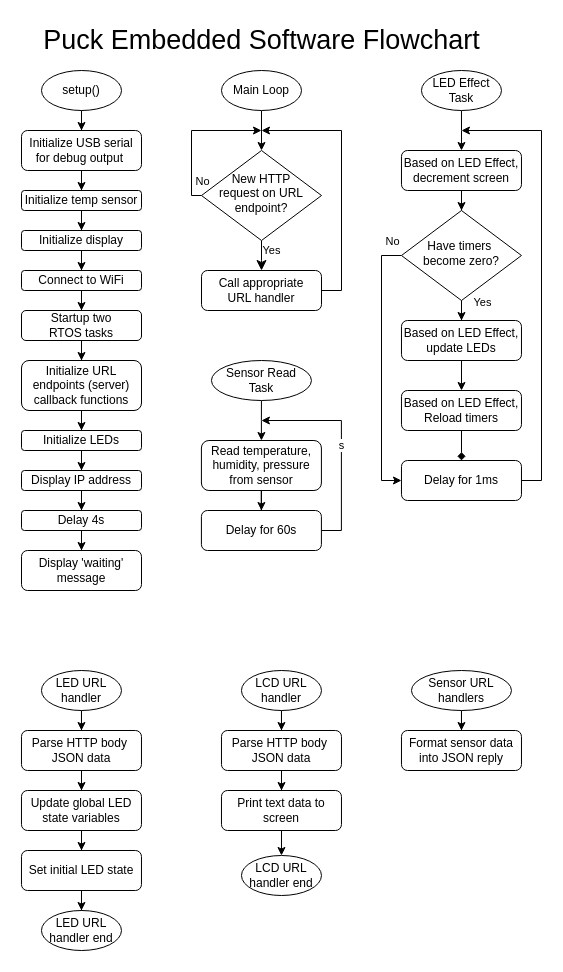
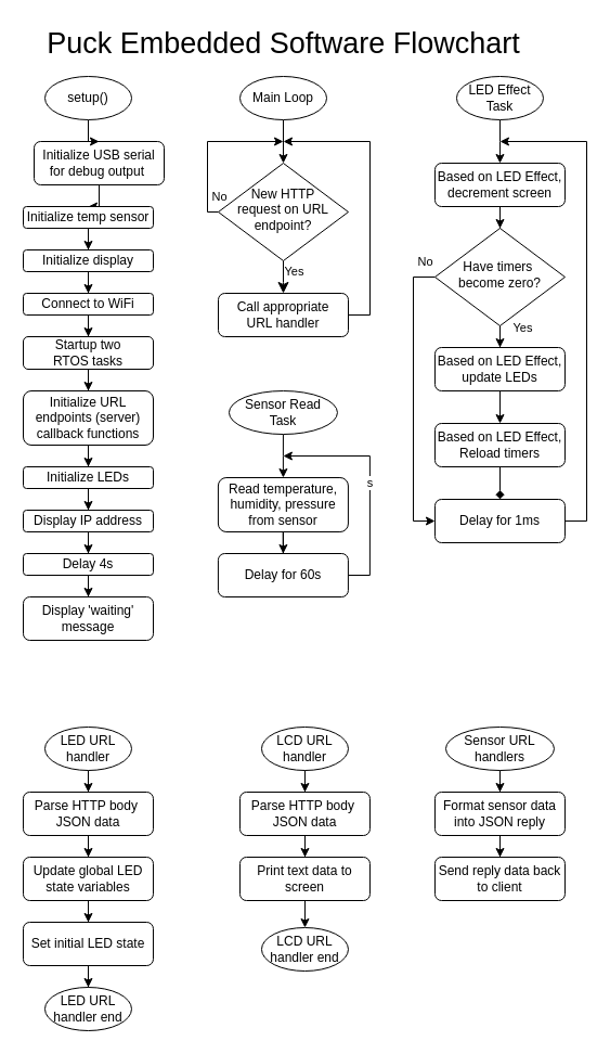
  <mxCell id="0" />
  <mxCell id="1" parent="0" />
  <mxCell id="2" style="edgeStyle=orthogonalEdgeStyle;rounded=0;orthogonalLoop=1;jettySize=auto;html=1;entryX=0.5;entryY=0;entryDx=0;entryDy=0;" edge="1" parent="1" source="3" target="5"><mxGeometry relative="1" as="geometry" /></mxCell>
- <mxCell id="3" value="Initialize USB serial for debug output&amp;nbsp;" style="rounded=1;whiteSpace=wrap;html=1;fontSize=12;glass=0;strokeWidth=1;shadow=0;" parent="1" vertex="1"><mxGeometry x="21" y="130" width="120" height="40" as="geometry" /></mxCell>
+ <mxCell id="3" value="Initialize USB serial for debug output&amp;nbsp;" style="rounded=1;whiteSpace=wrap;html=1;fontSize=12;glass=0;strokeWidth=1;shadow=0;" parent="1" vertex="1"><mxGeometry x="31" y="130" width="120" height="40" as="geometry" /></mxCell>
  <mxCell id="4" style="edgeStyle=orthogonalEdgeStyle;rounded=0;orthogonalLoop=1;jettySize=auto;html=1;" edge="1" parent="1" source="5" target="14"><mxGeometry relative="1" as="geometry" /></mxCell>
  <mxCell id="5" value="Initialize temp sensor" style="rounded=1;whiteSpace=wrap;html=1;fontSize=12;glass=0;strokeWidth=1;shadow=0;" parent="1" vertex="1"><mxGeometry x="21" y="190" width="120" height="20" as="geometry" /></mxCell>
  <mxCell id="6" value="Yes" style="edgeStyle=orthogonalEdgeStyle;rounded=0;html=1;jettySize=auto;orthogonalLoop=1;fontSize=11;endArrow=classic;endFill=1;endSize=8;strokeWidth=1;shadow=0;labelBackgroundColor=none;entryX=0.5;entryY=0;entryDx=0;entryDy=0;exitX=0.5;exitY=1;exitDx=0;exitDy=0;" parent="1" source="7" target="9" edge="1"><mxGeometry x="-0.333" y="10" relative="1" as="geometry"><mxPoint as="offset" /><Array as="points"><mxPoint x="261" y="260" /><mxPoint x="261" y="260" /></Array></mxGeometry></mxCell>
  <mxCell id="7" value="New HTTP&lt;br&gt;request on URL endpoint?" style="rhombus;whiteSpace=wrap;html=1;shadow=0;fontFamily=Helvetica;fontSize=12;align=center;strokeWidth=1;spacing=6;spacingTop=-4;" parent="1" vertex="1"><mxGeometry x="201" y="150" width="120" height="90" as="geometry" /></mxCell>
  <mxCell id="8" style="edgeStyle=orthogonalEdgeStyle;rounded=0;orthogonalLoop=1;jettySize=auto;html=1;endArrow=classic;endFill=1;exitX=1;exitY=0.5;exitDx=0;exitDy=0;" edge="1" parent="1" source="9"><mxGeometry relative="1" as="geometry"><mxPoint x="261" y="130" as="targetPoint" /><Array as="points"><mxPoint x="341" y="290" /><mxPoint x="341" y="130" /></Array></mxGeometry></mxCell>
  <mxCell id="9" value="Call appropriate&lt;br&gt;URL handler" style="rounded=1;whiteSpace=wrap;html=1;fontSize=12;glass=0;strokeWidth=1;shadow=0;" parent="1" vertex="1"><mxGeometry x="201" y="270" width="120" height="40" as="geometry" /></mxCell>
  <mxCell id="10" value="Puck Embedded Software Flowchart" style="text;html=1;align=center;verticalAlign=middle;resizable=0;points=[];autosize=1;strokeColor=none;fillColor=none;rotation=0;fontSize=27;" vertex="1" parent="1"><mxGeometry x="36" y="20" width="450" height="40" as="geometry" /></mxCell>
  <mxCell id="11" style="edgeStyle=orthogonalEdgeStyle;rounded=0;orthogonalLoop=1;jettySize=auto;html=1;entryX=0.5;entryY=0;entryDx=0;entryDy=0;" edge="1" parent="1" source="12" target="3"><mxGeometry relative="1" as="geometry" /></mxCell>
  <mxCell id="12" value="setup()" style="ellipse;whiteSpace=wrap;html=1;" vertex="1" parent="1"><mxGeometry x="41" y="70" width="80" height="40" as="geometry" /></mxCell>
  <mxCell id="13" style="edgeStyle=orthogonalEdgeStyle;rounded=0;orthogonalLoop=1;jettySize=auto;html=1;entryX=0.5;entryY=0;entryDx=0;entryDy=0;" edge="1" parent="1" source="14" target="20"><mxGeometry relative="1" as="geometry" /></mxCell>
  <mxCell id="14" value="Initialize display" style="rounded=1;whiteSpace=wrap;html=1;fontSize=12;glass=0;strokeWidth=1;shadow=0;" vertex="1" parent="1"><mxGeometry x="21" y="230" width="120" height="20" as="geometry" /></mxCell>
  <mxCell id="15" style="edgeStyle=orthogonalEdgeStyle;rounded=0;orthogonalLoop=1;jettySize=auto;html=1;" edge="1" parent="1" source="16" target="18"><mxGeometry relative="1" as="geometry" /></mxCell>
  <mxCell id="16" value="Startup two &lt;br&gt;RTOS tasks" style="rounded=1;whiteSpace=wrap;html=1;fontSize=12;glass=0;strokeWidth=1;shadow=0;" vertex="1" parent="1"><mxGeometry x="21" y="310" width="120" height="30" as="geometry" /></mxCell>
  <mxCell id="17" style="edgeStyle=orthogonalEdgeStyle;rounded=0;orthogonalLoop=1;jettySize=auto;html=1;" edge="1" parent="1" source="18" target="22"><mxGeometry relative="1" as="geometry" /></mxCell>
  <mxCell id="18" value="Initialize URL&lt;br&gt;endpoints (server)&lt;br&gt;callback functions" style="rounded=1;whiteSpace=wrap;html=1;fontSize=12;glass=0;strokeWidth=1;shadow=0;" vertex="1" parent="1"><mxGeometry x="21" y="360" width="120" height="50" as="geometry" /></mxCell>
  <mxCell id="19" style="edgeStyle=orthogonalEdgeStyle;rounded=0;orthogonalLoop=1;jettySize=auto;html=1;entryX=0.5;entryY=0;entryDx=0;entryDy=0;" edge="1" parent="1" source="20" target="16"><mxGeometry relative="1" as="geometry" /></mxCell>
  <mxCell id="20" value="Connect to WiFi" style="rounded=1;whiteSpace=wrap;html=1;fontSize=12;glass=0;strokeWidth=1;shadow=0;" vertex="1" parent="1"><mxGeometry x="21" y="270" width="120" height="20" as="geometry" /></mxCell>
  <mxCell id="21" style="edgeStyle=orthogonalEdgeStyle;rounded=0;orthogonalLoop=1;jettySize=auto;html=1;" edge="1" parent="1" source="22" target="24"><mxGeometry relative="1" as="geometry" /></mxCell>
  <mxCell id="22" value="Initialize LEDs" style="rounded=1;whiteSpace=wrap;html=1;fontSize=12;glass=0;strokeWidth=1;shadow=0;" vertex="1" parent="1"><mxGeometry x="21" y="430" width="120" height="20" as="geometry" /></mxCell>
  <mxCell id="23" style="edgeStyle=orthogonalEdgeStyle;rounded=0;orthogonalLoop=1;jettySize=auto;html=1;entryX=0.5;entryY=0;entryDx=0;entryDy=0;" edge="1" parent="1" source="24" target="26"><mxGeometry relative="1" as="geometry" /></mxCell>
  <mxCell id="24" value="Display IP address" style="rounded=1;whiteSpace=wrap;html=1;fontSize=12;glass=0;strokeWidth=1;shadow=0;" vertex="1" parent="1"><mxGeometry x="21" y="470" width="120" height="20" as="geometry" /></mxCell>
  <mxCell id="25" style="edgeStyle=orthogonalEdgeStyle;rounded=0;orthogonalLoop=1;jettySize=auto;html=1;" edge="1" parent="1" source="26" target="27"><mxGeometry relative="1" as="geometry" /></mxCell>
  <mxCell id="26" value="Delay 4s" style="rounded=1;whiteSpace=wrap;html=1;fontSize=12;glass=0;strokeWidth=1;shadow=0;" vertex="1" parent="1"><mxGeometry x="21" y="510" width="120" height="20" as="geometry" /></mxCell>
  <mxCell id="27" value="Display 'waiting'&lt;br&gt;message" style="rounded=1;whiteSpace=wrap;html=1;fontSize=12;glass=0;strokeWidth=1;shadow=0;" vertex="1" parent="1"><mxGeometry x="21" y="550" width="120" height="40" as="geometry" /></mxCell>
  <mxCell id="28" style="edgeStyle=orthogonalEdgeStyle;rounded=0;orthogonalLoop=1;jettySize=auto;html=1;exitX=0;exitY=0.5;exitDx=0;exitDy=0;" edge="1" parent="1" source="7"><mxGeometry relative="1" as="geometry"><mxPoint x="261" y="130" as="targetPoint" /><Array as="points"><mxPoint x="191" y="195" /><mxPoint x="191" y="130" /></Array></mxGeometry></mxCell>
  <mxCell id="29" value="No" style="edgeLabel;html=1;align=center;verticalAlign=middle;resizable=0;points=[];" vertex="1" connectable="0" parent="28"><mxGeometry x="-0.716" relative="1" as="geometry"><mxPoint x="10" y="-4" as="offset" /></mxGeometry></mxCell>
  <mxCell id="30" style="edgeStyle=orthogonalEdgeStyle;rounded=0;orthogonalLoop=1;jettySize=auto;html=1;entryX=0.5;entryY=0;entryDx=0;entryDy=0;" edge="1" parent="1" source="31" target="7"><mxGeometry relative="1" as="geometry" /></mxCell>
  <mxCell id="31" value="Main Loop" style="ellipse;whiteSpace=wrap;html=1;" vertex="1" parent="1"><mxGeometry x="221" y="70" width="80" height="40" as="geometry" /></mxCell>
  <mxCell id="32" value="s" style="edgeStyle=orthogonalEdgeStyle;rounded=0;orthogonalLoop=1;jettySize=auto;html=1;endArrow=classic;endFill=1;exitX=1;exitY=0.5;exitDx=0;exitDy=0;" edge="1" parent="1" source="33"><mxGeometry relative="1" as="geometry"><mxPoint x="260.91" y="420" as="targetPoint" /><Array as="points"><mxPoint x="340.94" y="530" /><mxPoint x="340.94" y="420" /></Array></mxGeometry></mxCell>
  <mxCell id="33" value="Delay for 60s" style="rounded=1;whiteSpace=wrap;html=1;fontSize=12;glass=0;strokeWidth=1;shadow=0;" vertex="1" parent="1"><mxGeometry x="200.91" y="510" width="120" height="40" as="geometry" /></mxCell>
  <mxCell id="34" style="edgeStyle=orthogonalEdgeStyle;rounded=0;orthogonalLoop=1;jettySize=auto;html=1;entryX=0.5;entryY=0;entryDx=0;entryDy=0;" edge="1" parent="1" source="35"><mxGeometry relative="1" as="geometry"><mxPoint x="260.91" y="440" as="targetPoint" /></mxGeometry></mxCell>
  <mxCell id="35" value="Sensor Read&lt;br&gt;Task" style="ellipse;whiteSpace=wrap;html=1;" vertex="1" parent="1"><mxGeometry x="210.94" y="360" width="100" height="40" as="geometry" /></mxCell>
  <mxCell id="36" style="edgeStyle=orthogonalEdgeStyle;rounded=0;orthogonalLoop=1;jettySize=auto;html=1;endArrow=classic;endFill=1;exitX=1;exitY=0.5;exitDx=0;exitDy=0;" edge="1" parent="1" source="37"><mxGeometry relative="1" as="geometry"><mxPoint x="460.97" y="130" as="targetPoint" /><Array as="points"><mxPoint x="541" y="480" /><mxPoint x="541" y="130" /></Array></mxGeometry></mxCell>
  <mxCell id="37" value="Delay for 1ms" style="rounded=1;whiteSpace=wrap;html=1;fontSize=12;glass=0;strokeWidth=1;shadow=0;" vertex="1" parent="1"><mxGeometry x="400.97" y="460" width="120" height="40" as="geometry" /></mxCell>
  <mxCell id="38" style="edgeStyle=orthogonalEdgeStyle;rounded=0;orthogonalLoop=1;jettySize=auto;html=1;entryX=0.5;entryY=0;entryDx=0;entryDy=0;" edge="1" parent="1" source="39"><mxGeometry relative="1" as="geometry"><mxPoint x="460.97" y="150" as="targetPoint" /></mxGeometry></mxCell>
  <mxCell id="39" value="LED Effect&lt;br&gt;Task" style="ellipse;whiteSpace=wrap;html=1;" vertex="1" parent="1"><mxGeometry x="420.97" y="70" width="80" height="40" as="geometry" /></mxCell>
  <mxCell id="40" style="edgeStyle=orthogonalEdgeStyle;rounded=0;orthogonalLoop=1;jettySize=auto;html=1;entryX=0.5;entryY=0;entryDx=0;entryDy=0;endArrow=classic;endFill=1;" edge="1" parent="1" source="41" target="33"><mxGeometry relative="1" as="geometry" /></mxCell>
  <mxCell id="41" value="Read temperature, humidity, pressure&lt;br&gt;from sensor" style="rounded=1;whiteSpace=wrap;html=1;fontSize=12;glass=0;strokeWidth=1;shadow=0;" vertex="1" parent="1"><mxGeometry x="200.91" y="440" width="120" height="50" as="geometry" /></mxCell>
  <mxCell id="42" style="edgeStyle=orthogonalEdgeStyle;rounded=0;orthogonalLoop=1;jettySize=auto;html=1;endArrow=classic;endFill=1;" edge="1" parent="1" source="43" target="52"><mxGeometry relative="1" as="geometry" /></mxCell>
  <mxCell id="43" value="Based on LED Effect,&lt;br&gt;decrement screen" style="rounded=1;whiteSpace=wrap;html=1;fontSize=12;glass=0;strokeWidth=1;shadow=0;" vertex="1" parent="1"><mxGeometry x="400.97" y="150" width="120" height="40" as="geometry" /></mxCell>
  <mxCell id="44" style="edgeStyle=orthogonalEdgeStyle;rounded=0;orthogonalLoop=1;jettySize=auto;html=1;endArrow=classic;endFill=1;" edge="1" parent="1" source="45" target="47"><mxGeometry relative="1" as="geometry" /></mxCell>
  <mxCell id="45" value="Based on LED Effect,&lt;br&gt;update LEDs" style="rounded=1;whiteSpace=wrap;html=1;fontSize=12;glass=0;strokeWidth=1;shadow=0;" vertex="1" parent="1"><mxGeometry x="400.97" y="320" width="120" height="40" as="geometry" /></mxCell>
  <mxCell id="46" style="edgeStyle=orthogonalEdgeStyle;rounded=0;orthogonalLoop=1;jettySize=auto;html=1;endArrow=diamond;endFill=1;" edge="1" parent="1" source="47" target="37"><mxGeometry relative="1" as="geometry" /></mxCell>
  <mxCell id="47" value="Based on LED Effect,&lt;br&gt;Reload timers" style="rounded=1;whiteSpace=wrap;html=1;fontSize=12;glass=0;strokeWidth=1;shadow=0;" vertex="1" parent="1"><mxGeometry x="400.97" y="390" width="120" height="40" as="geometry" /></mxCell>
  <mxCell id="48" style="edgeStyle=orthogonalEdgeStyle;rounded=0;orthogonalLoop=1;jettySize=auto;html=1;endArrow=classic;endFill=1;" edge="1" parent="1" source="52" target="45"><mxGeometry relative="1" as="geometry" /></mxCell>
  <mxCell id="49" value="Yes" style="edgeLabel;html=1;align=center;verticalAlign=middle;resizable=0;points=[];" vertex="1" connectable="0" parent="48"><mxGeometry x="0.115" relative="1" as="geometry"><mxPoint x="20" y="-6" as="offset" /></mxGeometry></mxCell>
  <mxCell id="50" style="edgeStyle=orthogonalEdgeStyle;rounded=0;orthogonalLoop=1;jettySize=auto;html=1;entryX=0;entryY=0.5;entryDx=0;entryDy=0;endArrow=classic;endFill=1;" edge="1" parent="1" source="52" target="37"><mxGeometry relative="1" as="geometry"><Array as="points"><mxPoint x="381" y="255" /><mxPoint x="381" y="480" /></Array></mxGeometry></mxCell>
  <mxCell id="51" value="No" style="edgeLabel;html=1;align=center;verticalAlign=middle;resizable=0;points=[];" vertex="1" connectable="0" parent="50"><mxGeometry x="-0.291" relative="1" as="geometry"><mxPoint x="10" y="-89" as="offset" /></mxGeometry></mxCell>
  <mxCell id="52" value="Have timers&amp;nbsp;&lt;br&gt;become zero?" style="rhombus;whiteSpace=wrap;html=1;shadow=0;fontFamily=Helvetica;fontSize=12;align=center;strokeWidth=1;spacing=6;spacingTop=-4;" vertex="1" parent="1"><mxGeometry x="400.97" y="210" width="120" height="90" as="geometry" /></mxCell>
  <mxCell id="53" value="LED URL&lt;br&gt;handler end" style="ellipse;whiteSpace=wrap;html=1;" vertex="1" parent="1"><mxGeometry x="40.97" y="910" width="80" height="40" as="geometry" /></mxCell>
  <mxCell id="54" style="edgeStyle=orthogonalEdgeStyle;rounded=0;orthogonalLoop=1;jettySize=auto;html=1;endArrow=classic;endFill=1;" edge="1" parent="1" source="55" target="57"><mxGeometry relative="1" as="geometry" /></mxCell>
  <mxCell id="55" value="Parse HTTP body&amp;nbsp;&lt;br&gt;JSON data" style="rounded=1;whiteSpace=wrap;html=1;fontSize=12;glass=0;strokeWidth=1;shadow=0;" vertex="1" parent="1"><mxGeometry x="20.97" y="730" width="120" height="40" as="geometry" /></mxCell>
  <mxCell id="56" style="edgeStyle=orthogonalEdgeStyle;rounded=0;orthogonalLoop=1;jettySize=auto;html=1;endArrow=classic;endFill=1;" edge="1" parent="1" source="57" target="59"><mxGeometry relative="1" as="geometry" /></mxCell>
  <mxCell id="57" value="Update global LED&lt;br&gt;state variables" style="rounded=1;whiteSpace=wrap;html=1;fontSize=12;glass=0;strokeWidth=1;shadow=0;" vertex="1" parent="1"><mxGeometry x="20.97" y="790" width="120" height="40" as="geometry" /></mxCell>
  <mxCell id="58" style="edgeStyle=orthogonalEdgeStyle;rounded=0;orthogonalLoop=1;jettySize=auto;html=1;endArrow=classic;endFill=1;" edge="1" parent="1" source="59" target="53"><mxGeometry relative="1" as="geometry" /></mxCell>
  <mxCell id="59" value="Set initial LED state" style="rounded=1;whiteSpace=wrap;html=1;fontSize=12;glass=0;strokeWidth=1;shadow=0;" vertex="1" parent="1"><mxGeometry x="20.97" y="850" width="120" height="40" as="geometry" /></mxCell>
  <mxCell id="60" style="edgeStyle=orthogonalEdgeStyle;rounded=0;orthogonalLoop=1;jettySize=auto;html=1;entryX=0.5;entryY=0;entryDx=0;entryDy=0;endArrow=classic;endFill=1;" edge="1" parent="1" source="61" target="55"><mxGeometry relative="1" as="geometry" /></mxCell>
  <mxCell id="61" value="LED URL&lt;br&gt;handler" style="ellipse;whiteSpace=wrap;html=1;" vertex="1" parent="1"><mxGeometry x="40.97" y="670" width="80" height="40" as="geometry" /></mxCell>
  <mxCell id="62" value="LCD URL&lt;br&gt;handler end" style="ellipse;whiteSpace=wrap;html=1;" vertex="1" parent="1"><mxGeometry x="240.97" y="855" width="80" height="40" as="geometry" /></mxCell>
  <mxCell id="63" style="edgeStyle=orthogonalEdgeStyle;rounded=0;orthogonalLoop=1;jettySize=auto;html=1;endArrow=classic;endFill=1;" edge="1" parent="1" source="64" target="66"><mxGeometry relative="1" as="geometry" /></mxCell>
  <mxCell id="64" value="Parse HTTP body&amp;nbsp;&lt;br&gt;JSON data" style="rounded=1;whiteSpace=wrap;html=1;fontSize=12;glass=0;strokeWidth=1;shadow=0;" vertex="1" parent="1"><mxGeometry x="220.97" y="730" width="120" height="40" as="geometry" /></mxCell>
  <mxCell id="65" style="edgeStyle=orthogonalEdgeStyle;rounded=0;orthogonalLoop=1;jettySize=auto;html=1;endArrow=classic;endFill=1;entryX=0.5;entryY=0;entryDx=0;entryDy=0;" edge="1" parent="1" source="66" target="62"><mxGeometry relative="1" as="geometry"><mxPoint x="280.999" y="850" as="targetPoint" /></mxGeometry></mxCell>
  <mxCell id="66" value="Print text data to&lt;br&gt;screen" style="rounded=1;whiteSpace=wrap;html=1;fontSize=12;glass=0;strokeWidth=1;shadow=0;" vertex="1" parent="1"><mxGeometry x="220.97" y="790" width="120" height="40" as="geometry" /></mxCell>
  <mxCell id="67" style="edgeStyle=orthogonalEdgeStyle;rounded=0;orthogonalLoop=1;jettySize=auto;html=1;entryX=0.5;entryY=0;entryDx=0;entryDy=0;endArrow=classic;endFill=1;" edge="1" parent="1" source="68" target="64"><mxGeometry relative="1" as="geometry" /></mxCell>
  <mxCell id="68" value="LCD URL&lt;br&gt;handler" style="ellipse;whiteSpace=wrap;html=1;" vertex="1" parent="1"><mxGeometry x="240.97" y="670" width="80" height="40" as="geometry" /></mxCell>
+ <mxCell id="69" style="edgeStyle=orthogonalEdgeStyle;rounded=0;orthogonalLoop=1;jettySize=auto;html=1;endArrow=classic;endFill=1;" edge="1" parent="1" source="70" target="71"><mxGeometry relative="1" as="geometry" /></mxCell>
  <mxCell id="70" value="Format sensor data&lt;br&gt;into JSON reply" style="rounded=1;whiteSpace=wrap;html=1;fontSize=12;glass=0;strokeWidth=1;shadow=0;" vertex="1" parent="1"><mxGeometry x="400.97" y="730" width="120" height="40" as="geometry" /></mxCell>
+ <mxCell id="71" value="Send reply data back&lt;br&gt;to client" style="rounded=1;whiteSpace=wrap;html=1;fontSize=12;glass=0;strokeWidth=1;shadow=0;" vertex="1" parent="1"><mxGeometry x="400.97" y="790" width="120" height="40" as="geometry" /></mxCell>
  <mxCell id="72" style="edgeStyle=orthogonalEdgeStyle;rounded=0;orthogonalLoop=1;jettySize=auto;html=1;entryX=0.5;entryY=0;entryDx=0;entryDy=0;endArrow=classic;endFill=1;" edge="1" parent="1" source="73" target="70"><mxGeometry relative="1" as="geometry" /></mxCell>
  <mxCell id="73" value="Sensor URL&lt;br&gt;handlers" style="ellipse;whiteSpace=wrap;html=1;" vertex="1" parent="1"><mxGeometry x="410.97" y="670" width="100" height="40" as="geometry" /></mxCell>
